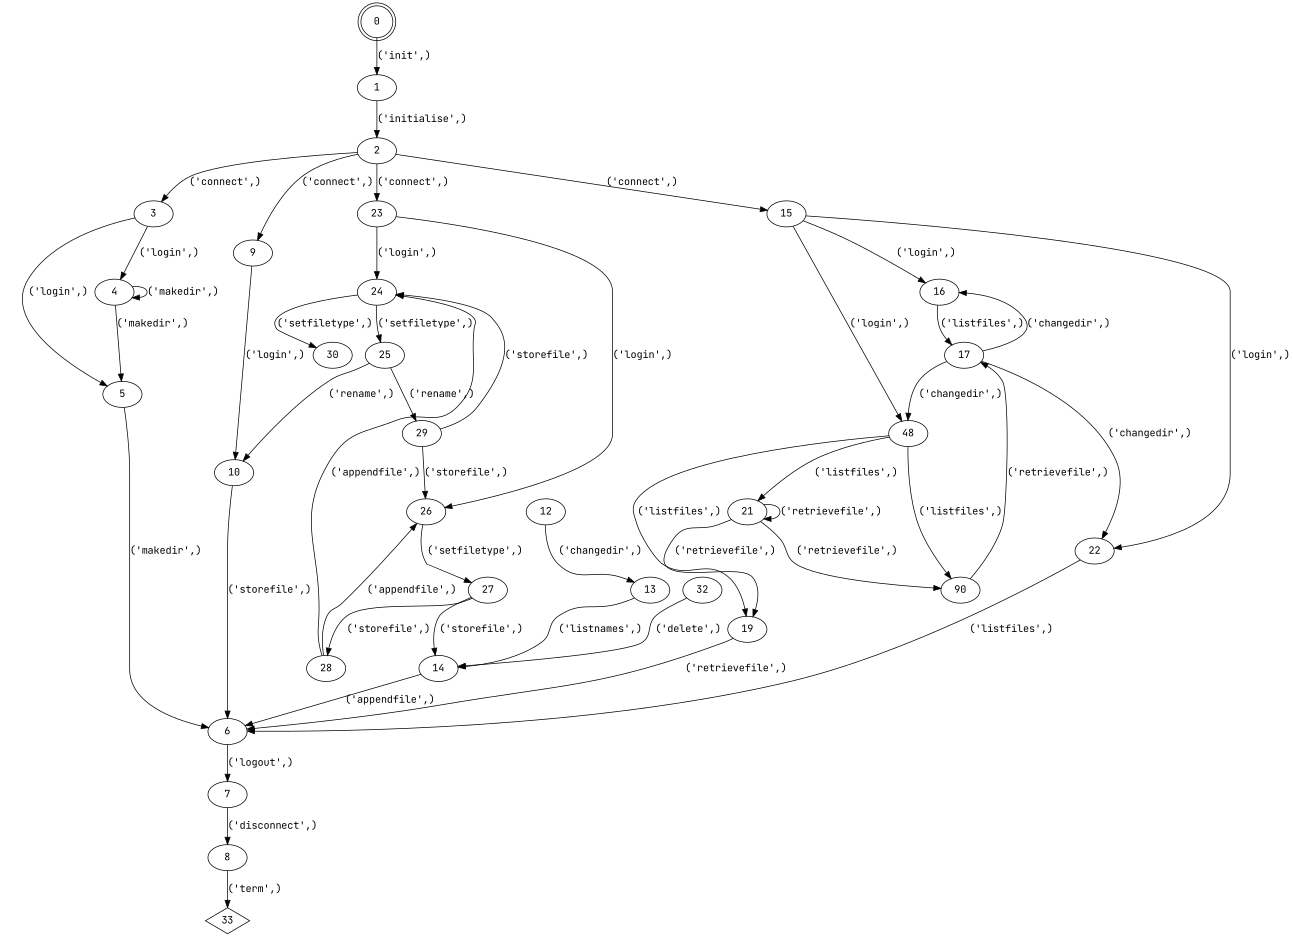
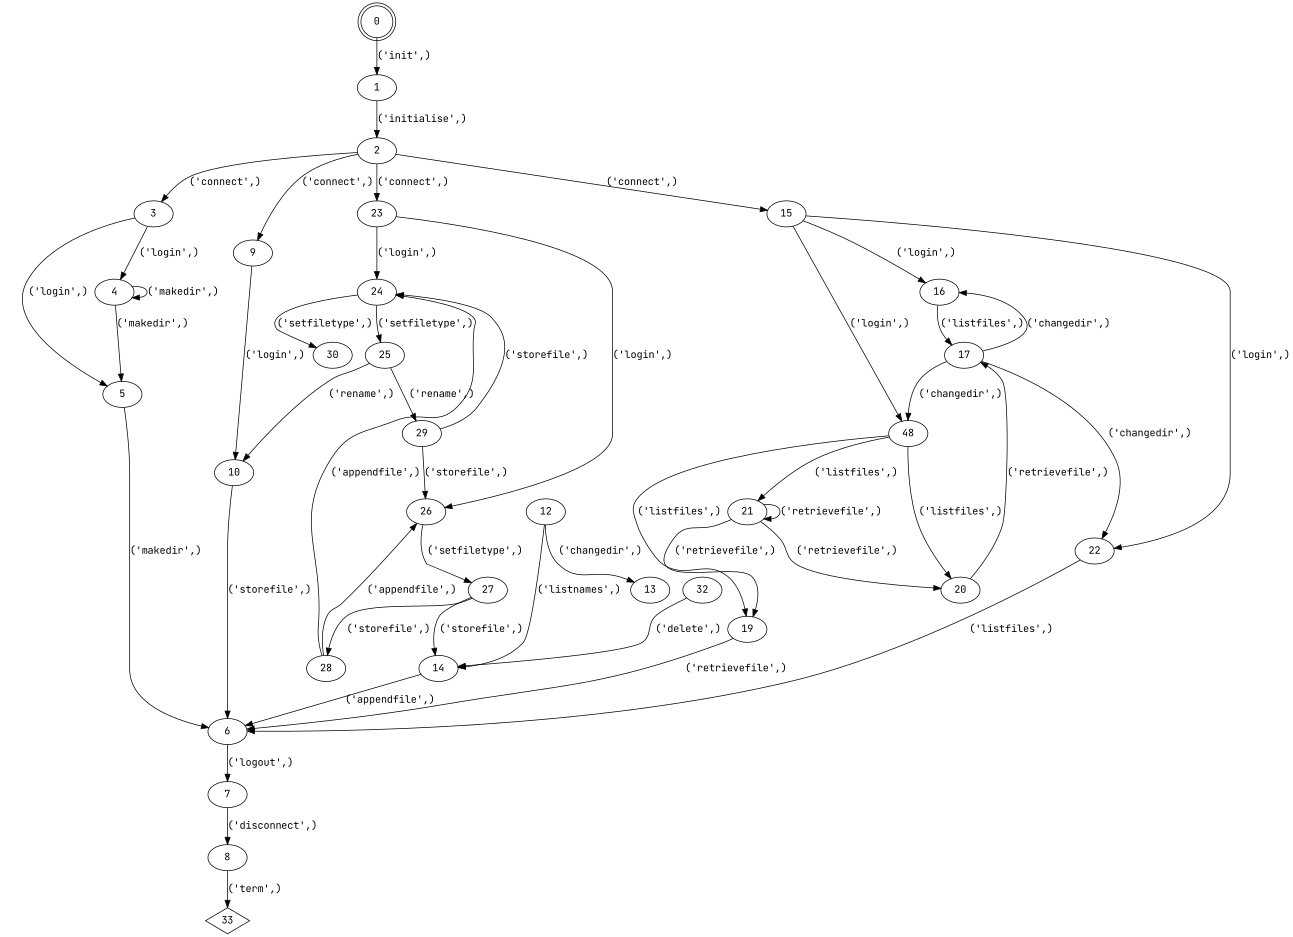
  digraph {
    fontname="JetBrains Mono"
    node [fontname="JetBrains Mono"]
    edge [fontname="JetBrains Mono" weight=1000]
    0 [shape=doublecircle]
    1
    2
    3
    9
    15
    23
    4
    5
    10
    16
    n12 [label=48]
    22
    24
    26
    6
    7
    8
    33 [shape=diamond]
    12
    13
    14
    17
    19
-   20 [label=90]
+   20
    21
    25
    30
    27
    29
    28
    32
    0 -> 1 [label="('init',)"]
    1 -> 2 [label="('initialise',)"]
    2 -> 3 [label="('connect',)" weight=188]
    2 -> 9 [label="('connect',)" weight=203]
    2 -> 15 [label="('connect',)" weight=292]
    2 -> 23 [label="('connect',)" weight=227]
    3 -> 4 [label="('login',)" weight=167]
    3 -> 5 [label="('login',)" weight=21]
    9 -> 10 [label="('login',)" weight=203]
    15 -> 16 [label="('login',)" weight=131]
    15 -> n12 [label="('login',)" weight=96]
    15 -> 22 [label="('login',)" weight=65]
    23 -> 24 [label="('login',)" weight=156]
    23 -> 26 [label="('login',)" weight=71]
    4 -> 4 [label="('makedir',)" weight=927]
    4 -> 5 [label="('makedir',)" weight=167]
    5 -> 6 [label="('makedir',)" weight=188]
    10 -> 6 [label="('storefile',)" weight=302]
    16 -> 17 [label="('listfiles',)" weight=292]
    n12 -> 19 [label="('listfiles',)" weight=69]
    n12 -> 20 [label="('listfiles',)" weight=103]
    n12 -> 21 [label="('listfiles',)" weight=93]
    22 -> 6 [label="('listfiles',)" weight=196]
    24 -> 25 [label="('setfiletype',)" weight=191]
    24 -> 30 [label="('setfiletype',)" weight=60]
    26 -> 27 [label="('setfiletype',)" weight=117]
    6 -> 7 [label="('logout',)"]
    7 -> 8 [label="('disconnect',)"]
    8 -> 33 [label="('term',)"]
    12 -> 13 [label="('changedir',)" weight=85]
-   13 -> 14 [label="('listnames',)" weight=85]
+   12 -> 14 [label="('listnames',)" weight=85]
    14 -> 6 [label="('appendfile',)" weight=158]
    17 -> 16 [label="('changedir',)" weight=161]
    17 -> n12 [label="('changedir',)" weight=169]
    17 -> 22 [label="('changedir',)" weight=131]
    19 -> 6 [label="('retrievefile',)" weight=96]
    20 -> 17 [label="('retrievefile',)" weight=169]
    21 -> 19 [label="('retrievefile',)" weight=27]
    21 -> 20 [label="('retrievefile',)" weight=66]
    21 -> 21 [label="('retrievefile',)" weight=62]
    25 -> 10 [label="('rename',)" weight=99]
    25 -> 29 [label="('rename',)" weight=92]
    27 -> 14 [label="('storefile',)" weight=68]
    27 -> 28 [label="('storefile',)" weight=49]
    29 -> 24 [label="('storefile',)" weight=66]
    29 -> 26 [label="('storefile',)" weight=26]
    28 -> 24 [label="('appendfile',)" weight=29]
    28 -> 26 [label="('appendfile',)" weight=20]
    32 -> 14 [label="('delete',)" weight=5]
  }
